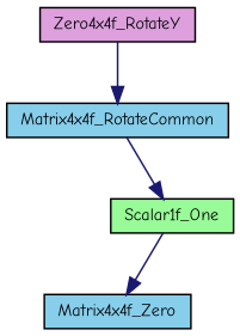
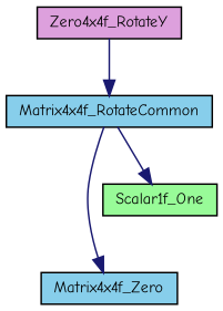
  digraph {
    fontname="Comic Neue"
    rankdir=TB
    node [color=black fillcolor=skyblue fontname="Comic Neue" fontsize=10 shape=record style=filled]
    edge [color=midnightblue fontname="Comic Neue" fontsize=10 labelfontname=Helvetica labelfontsize=10 style=solid]
    n1 [fillcolor=plum fontcolor=black height=0.2 label=Zero4x4f_RotateY width=0.4]
    n2 [height=0.2 label=Matrix4x4f_RotateCommon width=0.4]
    n3 [height=0.2 label=Matrix4x4f_Zero width=0.4]
    n4 [fillcolor=palegreen height=0.2 label=Scalar1f_One width=0.4]
    n1 -> n2
-   n4 -> n3
+   n2 -> n3
    n2 -> n4
  }
